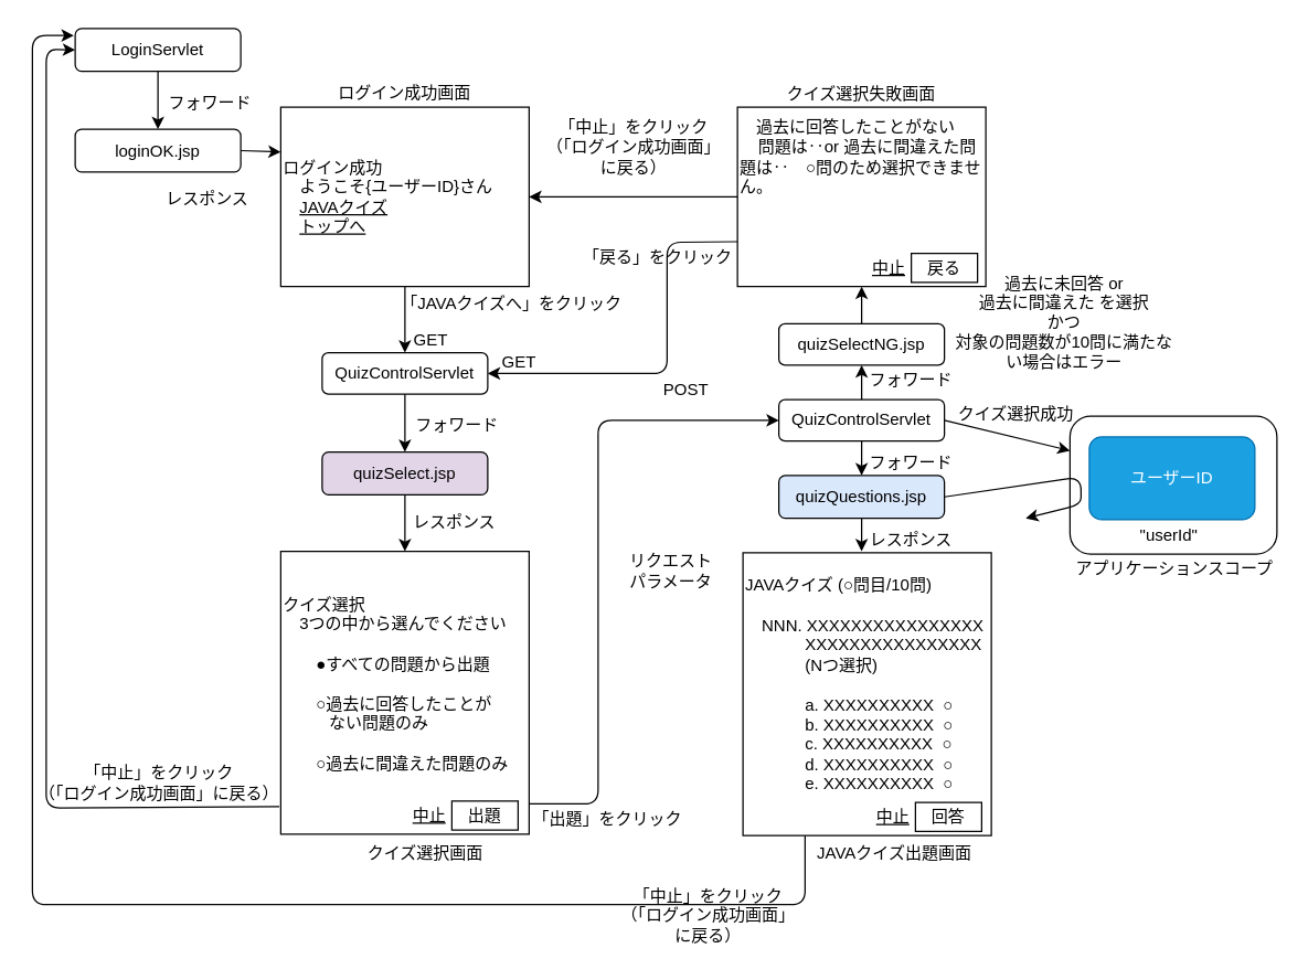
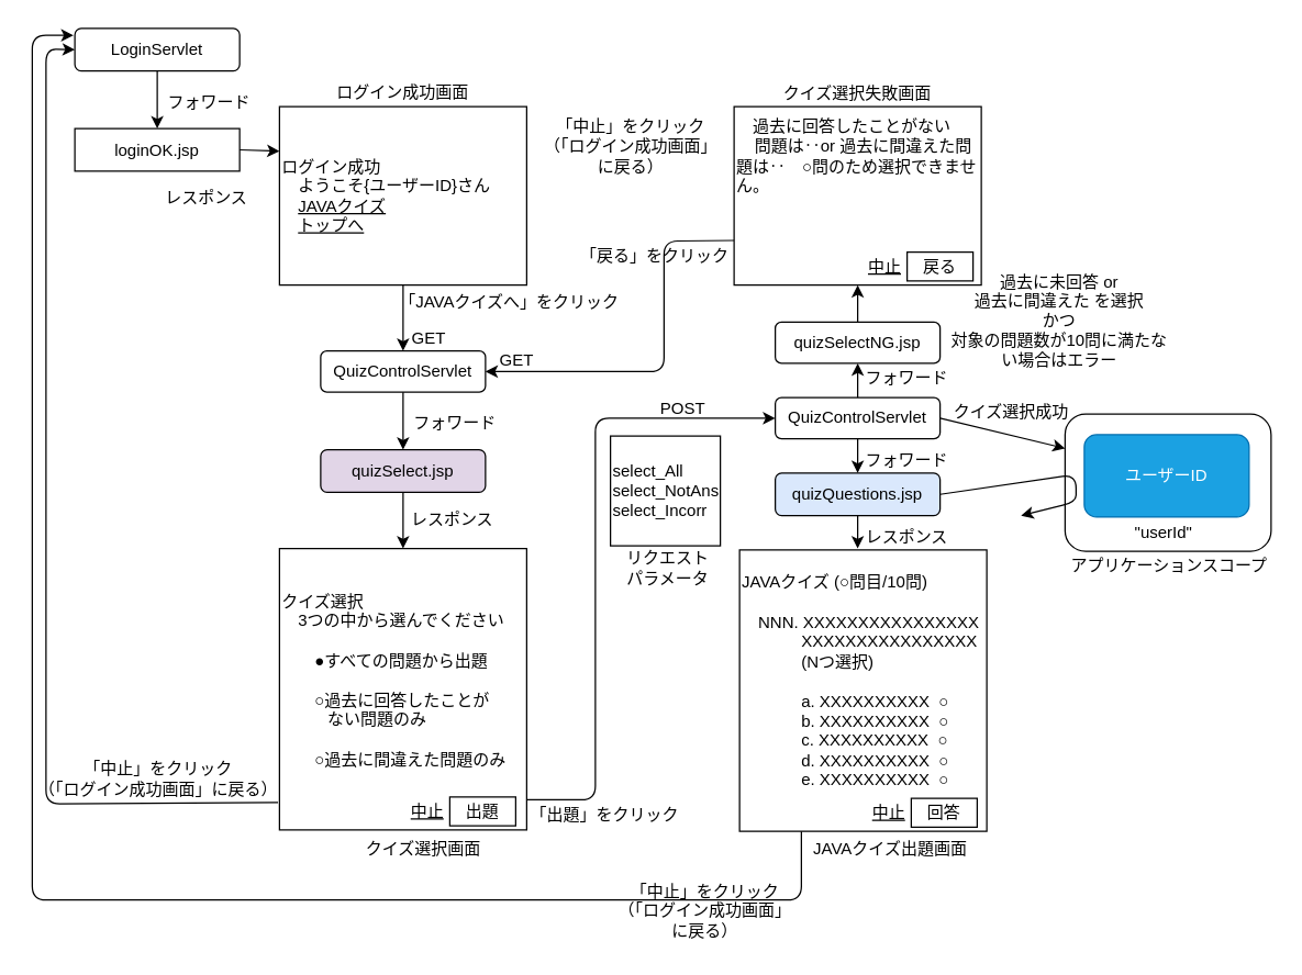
  <mxCell id="0" />
  <mxCell id="1" parent="0" />
  <mxCell id="2" value="「出題」をクリック" style="text;html=1;strokeColor=none;fillColor=none;align=center;verticalAlign=middle;whiteSpace=wrap;rounded=0;" parent="1" vertex="1"><mxGeometry x="360" y="578" width="160" height="30" as="geometry" /></mxCell>
  <mxCell id="3" value="過去に未回答 or &lt;br&gt;過去に間違えた を選択&lt;br&gt;かつ&lt;br&gt;対象の問題数が10問に満たない場合はエラー" style="text;html=1;strokeColor=none;fillColor=none;align=center;verticalAlign=middle;whiteSpace=wrap;rounded=0;" parent="1" vertex="1"><mxGeometry x="691" y="186" width="160" height="93" as="geometry" /></mxCell>
  <mxCell id="4" value="　過去に回答したことがない&lt;br&gt;&amp;nbsp; &amp;nbsp; 問題は‥or 過去に間違えた問題は‥　○問のため選択できません。&lt;br&gt;&lt;br&gt;&lt;br&gt;&lt;br&gt;&lt;br&gt;" style="rounded=0;whiteSpace=wrap;html=1;align=left;" parent="1" vertex="1"><mxGeometry x="534" y="77" width="180" height="130" as="geometry" /></mxCell>
  <mxCell id="5" value="ログイン成功&lt;br&gt;　ようこそ{ユーザーID}さん&lt;br&gt;　&lt;u&gt;JAVAクイズ&lt;/u&gt;&lt;br&gt;　&lt;u&gt;トップへ&lt;/u&gt;" style="rounded=0;whiteSpace=wrap;html=1;align=left;" parent="1" vertex="1"><mxGeometry x="203" y="77" width="180" height="130" as="geometry" /></mxCell>
  <mxCell id="6" value="クイズ選択&lt;br&gt;　3つの中から選んでください&lt;br&gt;&lt;br&gt;　　●すべての問題から出題&lt;br&gt;&lt;br&gt;　　○過去に回答したことが&lt;br&gt;&amp;nbsp; &amp;nbsp; &amp;nbsp; &amp;nbsp; &amp;nbsp; ない問題のみ&lt;br&gt;&lt;br&gt;　　○過去に間違えた問題のみ&lt;br&gt;&lt;br&gt;" style="rounded=0;whiteSpace=wrap;html=1;align=left;" parent="1" vertex="1"><mxGeometry x="203" y="399" width="180" height="205" as="geometry" /></mxCell>
  <mxCell id="7" value="出題" style="text;html=1;strokeColor=default;fillColor=none;align=center;verticalAlign=middle;whiteSpace=wrap;rounded=0;" parent="1" vertex="1"><mxGeometry x="327" y="580" width="48" height="21" as="geometry" /></mxCell>
  <mxCell id="8" value="JAVAクイズ (○問目/10問)&lt;br&gt;&lt;br&gt;　NNN. XXXXXXXXXXXXXXXX&lt;br&gt;&amp;nbsp; &amp;nbsp; &amp;nbsp; &amp;nbsp; &amp;nbsp; &amp;nbsp; &amp;nbsp;XXXXXXXXXXXXXXXX&lt;br&gt;&amp;nbsp; &amp;nbsp; &amp;nbsp; &amp;nbsp; &amp;nbsp; &amp;nbsp; &amp;nbsp;(Nつ選択)&lt;br&gt;&lt;br&gt;&amp;nbsp; &amp;nbsp; &amp;nbsp; &amp;nbsp; &amp;nbsp; &amp;nbsp; &amp;nbsp;a. XXXXXXXXXX&amp;nbsp; ○&lt;br&gt;&amp;nbsp; &amp;nbsp; &amp;nbsp; &amp;nbsp; &amp;nbsp; &amp;nbsp; &amp;nbsp;b. XXXXXXXXXX&amp;nbsp; ○&lt;br&gt;&amp;nbsp; &amp;nbsp; &amp;nbsp; &amp;nbsp; &amp;nbsp; &amp;nbsp; &amp;nbsp;c. XXXXXXXXXX&amp;nbsp; ○&lt;br&gt;&amp;nbsp; &amp;nbsp; &amp;nbsp; &amp;nbsp; &amp;nbsp; &amp;nbsp; &amp;nbsp;d. XXXXXXXXXX&amp;nbsp; ○&lt;br&gt;&amp;nbsp; &amp;nbsp; &amp;nbsp; &amp;nbsp; &amp;nbsp; &amp;nbsp; &amp;nbsp;e. XXXXXXXXXX&amp;nbsp; ○&lt;br&gt;&lt;br&gt;" style="rounded=0;whiteSpace=wrap;html=1;align=left;" parent="1" vertex="1"><mxGeometry x="538" y="400" width="180" height="205" as="geometry" /></mxCell>
  <mxCell id="9" value="" style="edgeStyle=none;html=1;entryX=1;entryY=0.5;entryDx=0;entryDy=0;exitX=0;exitY=0.75;exitDx=0;exitDy=0;" parent="1" source="4" target="35" edge="1"><mxGeometry relative="1" as="geometry"><Array as="points"><mxPoint x="483" y="175" /><mxPoint x="483" y="270" /></Array><mxPoint x="533" y="175" as="sourcePoint" /></mxGeometry></mxCell>
  <mxCell id="10" value="「JAVAクイズへ」をクリック" style="text;html=1;strokeColor=none;fillColor=none;align=center;verticalAlign=middle;whiteSpace=wrap;rounded=0;" parent="1" vertex="1"><mxGeometry x="282" y="205" width="177" height="30" as="geometry" /></mxCell>
  <mxCell id="11" value="" style="endArrow=classic;html=1;exitX=0.5;exitY=1;exitDx=0;exitDy=0;entryX=0.5;entryY=0;entryDx=0;entryDy=0;" parent="1" source="5" target="35" edge="1"><mxGeometry width="50" height="50" relative="1" as="geometry"><mxPoint x="415" y="278" as="sourcePoint" /><mxPoint x="293" y="255" as="targetPoint" /></mxGeometry></mxCell>
  <mxCell id="12" value="ログイン成功画面" style="text;html=1;strokeColor=none;fillColor=none;align=center;verticalAlign=middle;whiteSpace=wrap;rounded=0;" parent="1" vertex="1"><mxGeometry x="213" y="48" width="160" height="38" as="geometry" /></mxCell>
  <mxCell id="13" value="クイズ選択画面" style="text;html=1;strokeColor=none;fillColor=none;align=center;verticalAlign=middle;whiteSpace=wrap;rounded=0;" parent="1" vertex="1"><mxGeometry x="228" y="603" width="160" height="30" as="geometry" /></mxCell>
  <mxCell id="14" value="JAVAクイズ出題画面" style="text;html=1;strokeColor=none;fillColor=none;align=center;verticalAlign=middle;whiteSpace=wrap;rounded=0;" parent="1" vertex="1"><mxGeometry x="568" y="603" width="160" height="30" as="geometry" /></mxCell>
  <mxCell id="15" value="「中止」をクリック&lt;br&gt;（「ログイン成功画面」に戻る）" style="text;html=1;strokeColor=none;fillColor=none;align=center;verticalAlign=middle;whiteSpace=wrap;rounded=0;" parent="1" vertex="1"><mxGeometry x="20" y="550" width="190" height="34" as="geometry" /></mxCell>
  <mxCell id="16" value="" style="endArrow=classic;html=1;exitX=-0.006;exitY=0.902;exitDx=0;exitDy=0;entryX=0;entryY=0.5;entryDx=0;entryDy=0;exitPerimeter=0;" parent="1" source="6" target="29" edge="1"><mxGeometry width="50" height="50" relative="1" as="geometry"><mxPoint x="217" y="411" as="sourcePoint" /><mxPoint x="219" y="381" as="targetPoint" /><Array as="points"><mxPoint x="33" y="585" /><mxPoint x="33" y="35" /></Array></mxGeometry></mxCell>
  <mxCell id="17" value="&lt;u&gt;中止&lt;/u&gt;" style="text;html=1;strokeColor=none;fillColor=none;align=center;verticalAlign=middle;whiteSpace=wrap;rounded=0;" parent="1" vertex="1"><mxGeometry x="287" y="580" width="48" height="21" as="geometry" /></mxCell>
  <mxCell id="18" value="&lt;u&gt;中止&lt;/u&gt;" style="text;html=1;strokeColor=none;fillColor=none;align=center;verticalAlign=middle;whiteSpace=wrap;rounded=0;" parent="1" vertex="1"><mxGeometry x="620" y="183" width="48" height="21" as="geometry" /></mxCell>
  <mxCell id="19" value="戻る" style="text;html=1;strokeColor=default;fillColor=none;align=center;verticalAlign=middle;whiteSpace=wrap;rounded=0;" parent="1" vertex="1"><mxGeometry x="660" y="183" width="48" height="21" as="geometry" /></mxCell>
  <mxCell id="20" value="クイズ選択失敗画面" style="text;html=1;strokeColor=none;fillColor=none;align=center;verticalAlign=middle;whiteSpace=wrap;rounded=0;" parent="1" vertex="1"><mxGeometry x="544" y="53" width="160" height="30" as="geometry" /></mxCell>
  <mxCell id="21" value="「中止」をクリック&lt;br&gt;（「ログイン成功画面」&lt;br&gt;に戻る）" style="text;html=1;strokeColor=none;fillColor=none;align=center;verticalAlign=middle;whiteSpace=wrap;rounded=0;" parent="1" vertex="1"><mxGeometry x="433" y="638" width="160" height="50" as="geometry" /></mxCell>
  <mxCell id="22" value="" style="endArrow=classic;html=1;exitX=1;exitY=0.893;exitDx=0;exitDy=0;entryX=0;entryY=0.5;entryDx=0;entryDy=0;exitPerimeter=0;" parent="1" source="6" target="49" edge="1"><mxGeometry width="50" height="50" relative="1" as="geometry"><mxPoint x="443" y="595" as="sourcePoint" /><mxPoint x="433" y="295" as="targetPoint" /><Array as="points"><mxPoint x="433" y="582" /><mxPoint x="433" y="304" /></Array></mxGeometry></mxCell>
  <mxCell id="23" value="&lt;u&gt;中止&lt;/u&gt;" style="text;html=1;strokeColor=none;fillColor=none;align=center;verticalAlign=middle;whiteSpace=wrap;rounded=0;" parent="1" vertex="1"><mxGeometry x="623" y="581" width="48" height="21" as="geometry" /></mxCell>
  <mxCell id="24" value="回答" style="text;html=1;strokeColor=default;fillColor=none;align=center;verticalAlign=middle;whiteSpace=wrap;rounded=0;" parent="1" vertex="1"><mxGeometry x="663" y="581" width="48" height="21" as="geometry" /></mxCell>
  <mxCell id="25" value="" style="endArrow=classic;html=1;exitX=0.25;exitY=1;exitDx=0;exitDy=0;" parent="1" source="8" edge="1"><mxGeometry width="50" height="50" relative="1" as="geometry"><mxPoint x="483" y="675" as="sourcePoint" /><mxPoint x="53" y="25" as="targetPoint" /><Array as="points"><mxPoint x="583" y="655" /><mxPoint x="23" y="655" /><mxPoint x="23" y="25" /></Array></mxGeometry></mxCell>
  <mxCell id="26" value="「中止」をクリック&lt;br&gt;（「ログイン成功画面」&lt;br&gt;に戻る）" style="text;html=1;strokeColor=none;fillColor=none;align=center;verticalAlign=middle;whiteSpace=wrap;rounded=0;" parent="1" vertex="1"><mxGeometry x="379" y="81" width="160" height="50" as="geometry" /></mxCell>
- <mxCell id="27" value="" style="endArrow=classic;html=1;exitX=0;exitY=0.5;exitDx=0;exitDy=0;entryX=1;entryY=0.5;entryDx=0;entryDy=0;" parent="1" source="4" target="5" edge="1"><mxGeometry width="50" height="50" relative="1" as="geometry"><mxPoint x="429" y="245" as="sourcePoint" /><mxPoint x="479" y="195" as="targetPoint" /></mxGeometry></mxCell>
  <mxCell id="28" value="クイズ選択成功" style="text;html=1;strokeColor=none;fillColor=none;align=center;verticalAlign=middle;whiteSpace=wrap;rounded=0;" parent="1" vertex="1"><mxGeometry x="656" y="285" width="160" height="30" as="geometry" /></mxCell>
  <mxCell id="29" value="LoginServlet" style="rounded=1;whiteSpace=wrap;html=1;" parent="1" vertex="1"><mxGeometry x="54" y="20" width="120" height="31" as="geometry" /></mxCell>
- <mxCell id="30" value="loginOK.jsp" style="rounded=1;whiteSpace=wrap;html=1;" parent="1" vertex="1"><mxGeometry x="54" y="93" width="120" height="31" as="geometry" /></mxCell>
+ <mxCell id="30" value="loginOK.jsp" style="whiteSpace=wrap;html=1;rounded=0;" parent="1" vertex="1"><mxGeometry x="54" y="93" width="120" height="31" as="geometry" /></mxCell>
  <mxCell id="31" value="" style="endArrow=classic;html=1;exitX=0.5;exitY=1;exitDx=0;exitDy=0;entryX=0.5;entryY=0;entryDx=0;entryDy=0;" parent="1" source="29" target="30" edge="1"><mxGeometry width="50" height="50" relative="1" as="geometry"><mxPoint x="313" y="265" as="sourcePoint" /><mxPoint x="363" y="215" as="targetPoint" /></mxGeometry></mxCell>
  <mxCell id="32" value="フォワード" style="text;html=1;strokeColor=none;fillColor=none;align=center;verticalAlign=middle;whiteSpace=wrap;rounded=0;" parent="1" vertex="1"><mxGeometry x="117" y="59" width="70" height="30" as="geometry" /></mxCell>
  <mxCell id="33" value="レスポンス" style="text;html=1;strokeColor=none;fillColor=none;align=center;verticalAlign=middle;whiteSpace=wrap;rounded=0;" parent="1" vertex="1"><mxGeometry x="115" y="129" width="70" height="30" as="geometry" /></mxCell>
  <mxCell id="34" value="" style="endArrow=classic;html=1;exitX=1;exitY=0.5;exitDx=0;exitDy=0;entryX=0;entryY=0.25;entryDx=0;entryDy=0;" parent="1" source="30" target="5" edge="1"><mxGeometry width="50" height="50" relative="1" as="geometry"><mxPoint x="313" y="255" as="sourcePoint" /><mxPoint x="363" y="205" as="targetPoint" /></mxGeometry></mxCell>
  <mxCell id="35" value="QuizControlServlet" style="rounded=1;whiteSpace=wrap;html=1;" parent="1" vertex="1"><mxGeometry x="233" y="255" width="120" height="30" as="geometry" /></mxCell>
  <mxCell id="36" value="quizSelect.jsp" style="rounded=1;whiteSpace=wrap;html=1;fillColor=#e1d5e7;" parent="1" vertex="1"><mxGeometry x="233" y="327" width="120" height="31" as="geometry" /></mxCell>
  <mxCell id="37" value="" style="endArrow=classic;html=1;exitX=0.5;exitY=1;exitDx=0;exitDy=0;entryX=0.5;entryY=0;entryDx=0;entryDy=0;" parent="1" source="35" target="36" edge="1"><mxGeometry width="50" height="50" relative="1" as="geometry"><mxPoint x="492" y="499" as="sourcePoint" /><mxPoint x="542" y="449" as="targetPoint" /></mxGeometry></mxCell>
  <mxCell id="38" value="フォワード" style="text;html=1;strokeColor=none;fillColor=none;align=center;verticalAlign=middle;whiteSpace=wrap;rounded=0;" parent="1" vertex="1"><mxGeometry x="296" y="293" width="70" height="30" as="geometry" /></mxCell>
  <mxCell id="39" value="レスポンス" style="text;html=1;strokeColor=none;fillColor=none;align=center;verticalAlign=middle;whiteSpace=wrap;rounded=0;" parent="1" vertex="1"><mxGeometry x="294" y="363" width="70" height="30" as="geometry" /></mxCell>
  <mxCell id="40" value="" style="endArrow=classic;html=1;exitX=0.5;exitY=1;exitDx=0;exitDy=0;entryX=0.5;entryY=0;entryDx=0;entryDy=0;" parent="1" source="36" target="6" edge="1"><mxGeometry width="50" height="50" relative="1" as="geometry"><mxPoint x="294" y="357" as="sourcePoint" /><mxPoint x="294" y="399" as="targetPoint" /></mxGeometry></mxCell>
  <mxCell id="41" value="GET" style="text;html=1;strokeColor=none;fillColor=none;align=center;verticalAlign=middle;whiteSpace=wrap;rounded=0;" parent="1" vertex="1"><mxGeometry x="282" y="236" width="60" height="20" as="geometry" /></mxCell>
  <mxCell id="42" value="" style="endArrow=classic;html=1;exitX=0.5;exitY=0;exitDx=0;exitDy=0;" parent="1" source="43" target="4" edge="1"><mxGeometry width="50" height="50" relative="1" as="geometry"><mxPoint x="624" y="207" as="sourcePoint" /><mxPoint x="593" y="235" as="targetPoint" /></mxGeometry></mxCell>
  <mxCell id="43" value="quizSelectNG.jsp" style="rounded=1;whiteSpace=wrap;html=1;" parent="1" vertex="1"><mxGeometry x="564" y="234" width="120" height="30" as="geometry" /></mxCell>
  <mxCell id="44" value="quizQuestions.jsp" style="rounded=1;whiteSpace=wrap;html=1;fillColor=#dae8fc;" parent="1" vertex="1"><mxGeometry x="564" y="344" width="120" height="31" as="geometry" /></mxCell>
  <mxCell id="45" value="" style="endArrow=classic;html=1;entryX=0.5;entryY=1;entryDx=0;entryDy=0;exitX=0.5;exitY=0;exitDx=0;exitDy=0;" parent="1" source="49" target="43" edge="1"><mxGeometry width="50" height="50" relative="1" as="geometry"><mxPoint x="643" y="275" as="sourcePoint" /><mxPoint x="624" y="285" as="targetPoint" /></mxGeometry></mxCell>
  <mxCell id="46" value="フォワード" style="text;html=1;strokeColor=none;fillColor=none;align=center;verticalAlign=middle;whiteSpace=wrap;rounded=0;" parent="1" vertex="1"><mxGeometry x="625" y="320" width="70" height="30" as="geometry" /></mxCell>
  <mxCell id="47" value="レスポンス" style="text;html=1;strokeColor=none;fillColor=none;align=center;verticalAlign=middle;whiteSpace=wrap;rounded=0;" parent="1" vertex="1"><mxGeometry x="625" y="376" width="70" height="30" as="geometry" /></mxCell>
  <mxCell id="48" value="" style="endArrow=classic;html=1;exitX=0.5;exitY=1;exitDx=0;exitDy=0;entryX=0.5;entryY=0;entryDx=0;entryDy=0;" parent="1" source="44" edge="1"><mxGeometry width="50" height="50" relative="1" as="geometry"><mxPoint x="625" y="357" as="sourcePoint" /><mxPoint x="624" y="399" as="targetPoint" /></mxGeometry></mxCell>
  <mxCell id="49" value="QuizControlServlet" style="rounded=1;whiteSpace=wrap;html=1;" parent="1" vertex="1"><mxGeometry x="564" y="289" width="120" height="30" as="geometry" /></mxCell>
  <mxCell id="50" value="" style="endArrow=classic;html=1;exitX=0.5;exitY=1;exitDx=0;exitDy=0;entryX=0.5;entryY=0;entryDx=0;entryDy=0;" parent="1" source="49" target="44" edge="1"><mxGeometry width="50" height="50" relative="1" as="geometry"><mxPoint x="622" y="318" as="sourcePoint" /><mxPoint x="622" y="343" as="targetPoint" /></mxGeometry></mxCell>
+ <mxCell id="51" value="select_All&lt;br&gt;select_NotAns&lt;br&gt;select_Incorr" style="whiteSpace=wrap;html=1;aspect=fixed;align=left;" parent="1" vertex="1"><mxGeometry x="444" y="317" width="80" height="80" as="geometry" /></mxCell>
  <mxCell id="52" value="リクエスト&lt;br&gt;パラメータ" style="text;html=1;strokeColor=none;fillColor=none;align=center;verticalAlign=middle;whiteSpace=wrap;rounded=0;" parent="1" vertex="1"><mxGeometry x="446" y="398" width="80" height="30" as="geometry" /></mxCell>
- <mxCell id="53" value="POST" style="text;html=1;strokeColor=none;fillColor=none;align=center;verticalAlign=middle;whiteSpace=wrap;rounded=0;" parent="1" vertex="1"><mxGeometry x="467" y="272" width="60" height="20" as="geometry" /></mxCell>
+ <mxCell id="53" value="POST" style="text;html=1;strokeColor=none;fillColor=none;align=center;verticalAlign=middle;whiteSpace=wrap;rounded=0;" parent="1" vertex="1"><mxGeometry x="467" y="287" width="60" height="20" as="geometry" /></mxCell>
  <mxCell id="54" value="GET" style="text;html=1;strokeColor=none;fillColor=none;align=center;verticalAlign=middle;whiteSpace=wrap;rounded=0;" parent="1" vertex="1"><mxGeometry x="346" y="252" width="60" height="20" as="geometry" /></mxCell>
  <mxCell id="55" value="フォワード" style="text;html=1;strokeColor=none;fillColor=none;align=center;verticalAlign=middle;whiteSpace=wrap;rounded=0;" parent="1" vertex="1"><mxGeometry x="625" y="260" width="70" height="30" as="geometry" /></mxCell>
  <mxCell id="56" value="" style="rounded=1;whiteSpace=wrap;html=1;" parent="1" vertex="1"><mxGeometry x="775" y="301" width="150" height="100" as="geometry" /></mxCell>
  <mxCell id="57" value="ユーザーID" style="rounded=1;whiteSpace=wrap;html=1;fillColor=#1ba1e2;fontColor=#ffffff;strokeColor=#006EAF;" parent="1" vertex="1"><mxGeometry x="789" y="316" width="120" height="60" as="geometry" /></mxCell>
  <mxCell id="58" value="&quot;userId&quot;" style="text;html=1;strokeColor=none;fillColor=none;align=center;verticalAlign=middle;whiteSpace=wrap;rounded=0;" parent="1" vertex="1"><mxGeometry x="817" y="373" width="60" height="30" as="geometry" /></mxCell>
  <mxCell id="59" value="アプリケーションスコープ" style="text;html=1;strokeColor=none;fillColor=none;align=center;verticalAlign=middle;whiteSpace=wrap;rounded=0;" parent="1" vertex="1"><mxGeometry x="776" y="402" width="150" height="20" as="geometry" /></mxCell>
  <mxCell id="60" value="" style="endArrow=classic;html=1;exitX=1;exitY=0.5;exitDx=0;exitDy=0;" parent="1" source="44" edge="1"><mxGeometry width="50" height="50" relative="1" as="geometry"><mxPoint x="643" y="425" as="sourcePoint" /><mxPoint x="743" y="375" as="targetPoint" /><Array as="points"><mxPoint x="783" y="345" /><mxPoint x="783" y="365" /></Array></mxGeometry></mxCell>
  <mxCell id="61" value="" style="endArrow=classic;html=1;exitX=1;exitY=0.5;exitDx=0;exitDy=0;entryX=0;entryY=0.25;entryDx=0;entryDy=0;" parent="1" source="49" target="56" edge="1"><mxGeometry width="50" height="50" relative="1" as="geometry"><mxPoint x="673" y="304" as="sourcePoint" /><mxPoint x="693" y="375" as="targetPoint" /></mxGeometry></mxCell>
  <mxCell id="62" value="「戻る」をクリック" style="text;html=1;strokeColor=none;fillColor=none;align=center;verticalAlign=middle;whiteSpace=wrap;rounded=0;" parent="1" vertex="1"><mxGeometry x="421" y="171" width="111" height="30" as="geometry" /></mxCell>
